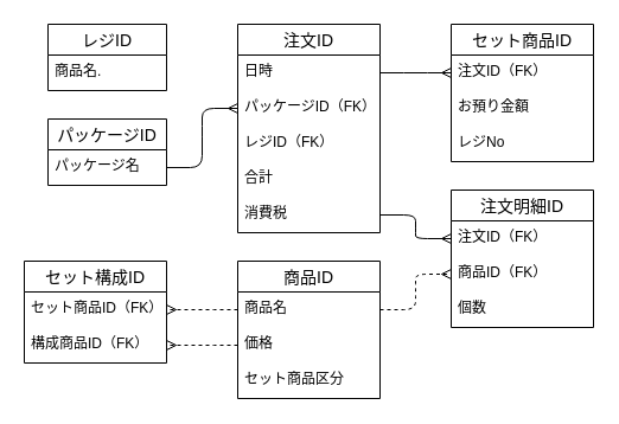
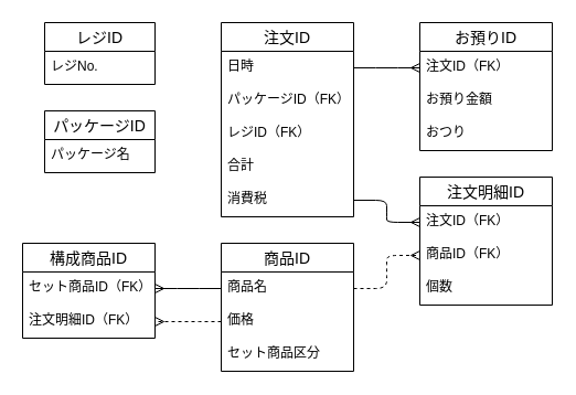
  <mxCell id="0" />
  <mxCell id="1" parent="0" />
  <mxCell id="2" value="注文明細ID" style="swimlane;fontStyle=0;childLayout=stackLayout;horizontal=1;startSize=26;horizontalStack=0;resizeParent=1;resizeParentMax=0;resizeLast=0;collapsible=1;marginBottom=0;align=center;fontSize=14;" parent="1" vertex="1"><mxGeometry x="380" y="160" width="120" height="116" as="geometry" /></mxCell>
  <mxCell id="3" value="注文ID（FK）" style="text;strokeColor=none;fillColor=none;spacingLeft=4;spacingRight=4;overflow=hidden;rotatable=0;points=[[0,0.5],[1,0.5]];portConstraint=eastwest;fontSize=12;" parent="2" vertex="1"><mxGeometry y="26" width="120" height="30" as="geometry" /></mxCell>
  <mxCell id="4" value="商品ID（FK）" style="text;strokeColor=none;fillColor=none;spacingLeft=4;spacingRight=4;overflow=hidden;rotatable=0;points=[[0,0.5],[1,0.5]];portConstraint=eastwest;fontSize=12;" parent="2" vertex="1"><mxGeometry y="56" width="120" height="30" as="geometry" /></mxCell>
  <mxCell id="5" value="個数" style="text;strokeColor=none;fillColor=none;spacingLeft=4;spacingRight=4;overflow=hidden;rotatable=0;points=[[0,0.5],[1,0.5]];portConstraint=eastwest;fontSize=12;" parent="2" vertex="1"><mxGeometry y="86" width="120" height="30" as="geometry" /></mxCell>
  <mxCell id="6" value="注文ID" style="swimlane;fontStyle=0;childLayout=stackLayout;horizontal=1;startSize=26;horizontalStack=0;resizeParent=1;resizeParentMax=0;resizeLast=0;collapsible=1;marginBottom=0;align=center;fontSize=14;" parent="1" vertex="1"><mxGeometry x="200" y="20" width="120" height="176" as="geometry" /></mxCell>
  <mxCell id="7" value="日時" style="text;strokeColor=none;fillColor=none;spacingLeft=4;spacingRight=4;overflow=hidden;rotatable=0;points=[[0,0.5],[1,0.5]];portConstraint=eastwest;fontSize=12;" parent="6" vertex="1"><mxGeometry y="26" width="120" height="30" as="geometry" /></mxCell>
  <mxCell id="8" value="パッケージID（FK）" style="text;strokeColor=none;fillColor=none;spacingLeft=4;spacingRight=4;overflow=hidden;rotatable=0;points=[[0,0.5],[1,0.5]];portConstraint=eastwest;fontSize=12;" parent="6" vertex="1"><mxGeometry y="56" width="120" height="30" as="geometry" /></mxCell>
  <mxCell id="9" value="レジID（FK）" style="text;strokeColor=none;fillColor=none;spacingLeft=4;spacingRight=4;overflow=hidden;rotatable=0;points=[[0,0.5],[1,0.5]];portConstraint=eastwest;fontSize=12;" parent="6" vertex="1"><mxGeometry y="86" width="120" height="30" as="geometry" /></mxCell>
  <mxCell id="10" value="合計" style="text;strokeColor=none;fillColor=none;spacingLeft=4;spacingRight=4;overflow=hidden;rotatable=0;points=[[0,0.5],[1,0.5]];portConstraint=eastwest;fontSize=12;" parent="6" vertex="1"><mxGeometry y="116" width="120" height="30" as="geometry" /></mxCell>
  <mxCell id="11" value="消費税" style="text;strokeColor=none;fillColor=none;spacingLeft=4;spacingRight=4;overflow=hidden;rotatable=0;points=[[0,0.5],[1,0.5]];portConstraint=eastwest;fontSize=12;" parent="6" vertex="1"><mxGeometry y="146" width="120" height="30" as="geometry" /></mxCell>
  <mxCell id="12" value="" style="edgeStyle=entityRelationEdgeStyle;fontSize=12;html=1;endArrow=ERmany;exitX=1;exitY=0.5;exitDx=0;exitDy=0;entryX=0;entryY=0.5;entryDx=0;entryDy=0;" parent="1" source="11" target="3" edge="1"><mxGeometry width="100" height="100" relative="1" as="geometry"><mxPoint x="140" y="241" as="sourcePoint" /><mxPoint x="290" y="220" as="targetPoint" /></mxGeometry></mxCell>
  <mxCell id="13" value="レジID" style="swimlane;fontStyle=0;childLayout=stackLayout;horizontal=1;startSize=26;horizontalStack=0;resizeParent=1;resizeParentMax=0;resizeLast=0;collapsible=1;marginBottom=0;align=center;fontSize=14;" parent="1" vertex="1"><mxGeometry x="40" y="20" width="100" height="56" as="geometry" /></mxCell>
- <mxCell id="14" value="商品名." style="text;strokeColor=none;fillColor=none;spacingLeft=4;spacingRight=4;overflow=hidden;rotatable=0;points=[[0,0.5],[1,0.5]];portConstraint=eastwest;fontSize=12;" parent="13" vertex="1"><mxGeometry y="26" width="100" height="30" as="geometry" /></mxCell>
+ <mxCell id="14" value="レジNo." style="text;strokeColor=none;fillColor=none;spacingLeft=4;spacingRight=4;overflow=hidden;rotatable=0;points=[[0,0.5],[1,0.5]];portConstraint=eastwest;fontSize=12;" parent="13" vertex="1"><mxGeometry y="26" width="100" height="30" as="geometry" /></mxCell>
  <mxCell id="15" value="パッケージID" style="swimlane;fontStyle=0;childLayout=stackLayout;horizontal=1;startSize=26;horizontalStack=0;resizeParent=1;resizeParentMax=0;resizeLast=0;collapsible=1;marginBottom=0;align=center;fontSize=14;" parent="1" vertex="1"><mxGeometry x="40" y="100" width="100" height="56" as="geometry" /></mxCell>
  <mxCell id="16" value="パッケージ名" style="text;strokeColor=none;fillColor=none;spacingLeft=4;spacingRight=4;overflow=hidden;rotatable=0;points=[[0,0.5],[1,0.5]];portConstraint=eastwest;fontSize=12;" parent="15" vertex="1"><mxGeometry y="26" width="100" height="30" as="geometry" /></mxCell>
- <mxCell id="17" value="" style="edgeStyle=entityRelationEdgeStyle;fontSize=12;html=1;endArrow=ERmany;exitX=1;exitY=0.5;exitDx=0;exitDy=0;entryX=0;entryY=0.5;entryDx=0;entryDy=0;" parent="1" source="16" target="8" edge="1"><mxGeometry width="100" height="100" relative="1" as="geometry"><mxPoint x="145" y="66" as="sourcePoint" /><mxPoint x="205" y="66" as="targetPoint" /></mxGeometry></mxCell>
  <mxCell id="18" value="商品ID" style="swimlane;fontStyle=0;childLayout=stackLayout;horizontal=1;startSize=26;horizontalStack=0;resizeParent=1;resizeParentMax=0;resizeLast=0;collapsible=1;marginBottom=0;align=center;fontSize=14;" parent="1" vertex="1"><mxGeometry x="200" y="220" width="120" height="116" as="geometry" /></mxCell>
  <mxCell id="19" value="商品名" style="text;strokeColor=none;fillColor=none;spacingLeft=4;spacingRight=4;overflow=hidden;rotatable=0;points=[[0,0.5],[1,0.5]];portConstraint=eastwest;fontSize=12;" parent="18" vertex="1"><mxGeometry y="26" width="120" height="30" as="geometry" /></mxCell>
  <mxCell id="20" value="価格" style="text;strokeColor=none;fillColor=none;spacingLeft=4;spacingRight=4;overflow=hidden;rotatable=0;points=[[0,0.5],[1,0.5]];portConstraint=eastwest;fontSize=12;" parent="18" vertex="1"><mxGeometry y="56" width="120" height="30" as="geometry" /></mxCell>
  <mxCell id="21" value="セット商品区分" style="text;strokeColor=none;fillColor=none;spacingLeft=4;spacingRight=4;overflow=hidden;rotatable=0;points=[[0,0.5],[1,0.5]];portConstraint=eastwest;fontSize=12;" parent="18" vertex="1"><mxGeometry y="86" width="120" height="30" as="geometry" /></mxCell>
- <mxCell id="22" value="セット構成ID" style="swimlane;fontStyle=0;childLayout=stackLayout;horizontal=1;startSize=26;horizontalStack=0;resizeParent=1;resizeParentMax=0;resizeLast=0;collapsible=1;marginBottom=0;align=center;fontSize=14;" parent="1" vertex="1"><mxGeometry x="20" y="220" width="120" height="86" as="geometry" /></mxCell>
+ <mxCell id="22" value="構成商品ID" style="swimlane;fontStyle=0;childLayout=stackLayout;horizontal=1;startSize=26;horizontalStack=0;resizeParent=1;resizeParentMax=0;resizeLast=0;collapsible=1;marginBottom=0;align=center;fontSize=14;" parent="1" vertex="1"><mxGeometry x="20" y="220" width="120" height="86" as="geometry" /></mxCell>
  <mxCell id="23" value="セット商品ID（FK）" style="text;strokeColor=none;fillColor=none;spacingLeft=4;spacingRight=4;overflow=hidden;rotatable=0;points=[[0,0.5],[1,0.5]];portConstraint=eastwest;fontSize=12;" parent="22" vertex="1"><mxGeometry y="26" width="120" height="30" as="geometry" /></mxCell>
- <mxCell id="24" value="構成商品ID（FK）" style="text;strokeColor=none;fillColor=none;spacingLeft=4;spacingRight=4;overflow=hidden;rotatable=0;points=[[0,0.5],[1,0.5]];portConstraint=eastwest;fontSize=12;" parent="22" vertex="1"><mxGeometry y="56" width="120" height="30" as="geometry" /></mxCell>
- <mxCell id="25" value="" style="edgeStyle=entityRelationEdgeStyle;fontSize=12;html=1;endArrow=ERmany;exitX=0;exitY=0.5;exitDx=0;exitDy=0;entryX=1;entryY=0.5;entryDx=0;entryDy=0;dashed=1;" parent="1" source="19" target="23" edge="1"><mxGeometry width="100" height="100" relative="1" as="geometry"><mxPoint x="505" y="146" as="sourcePoint" /><mxPoint x="505" y="266" as="targetPoint" /></mxGeometry></mxCell>
+ <mxCell id="24" value="注文明細ID（FK）" style="text;strokeColor=none;fillColor=none;spacingLeft=4;spacingRight=4;overflow=hidden;rotatable=0;points=[[0,0.5],[1,0.5]];portConstraint=eastwest;fontSize=12;" parent="22" vertex="1"><mxGeometry y="56" width="120" height="30" as="geometry" /></mxCell>
+ <mxCell id="25" value="" style="edgeStyle=entityRelationEdgeStyle;fontSize=12;html=1;endArrow=ERmany;exitX=0;exitY=0.5;exitDx=0;exitDy=0;entryX=1;entryY=0.5;entryDx=0;entryDy=0;" parent="1" source="19" target="23" edge="1"><mxGeometry width="100" height="100" relative="1" as="geometry"><mxPoint x="505" y="146" as="sourcePoint" /><mxPoint x="505" y="266" as="targetPoint" /></mxGeometry></mxCell>
  <mxCell id="26" value="" style="edgeStyle=entityRelationEdgeStyle;fontSize=12;html=1;endArrow=ERmany;entryX=1;entryY=0.5;entryDx=0;entryDy=0;jumpStyle=none;exitX=0;exitY=0.5;exitDx=0;exitDy=0;dashed=1;" parent="1" source="20" target="24" edge="1"><mxGeometry width="100" height="100" relative="1" as="geometry"><mxPoint x="195" y="295" as="sourcePoint" /><mxPoint x="325" y="446" as="targetPoint" /></mxGeometry></mxCell>
  <mxCell id="27" value="" style="edgeStyle=entityRelationEdgeStyle;fontSize=12;html=1;endArrow=ERmany;exitX=1;exitY=0.5;exitDx=0;exitDy=0;entryX=0;entryY=0.5;entryDx=0;entryDy=0;dashed=1;" parent="1" source="19" target="4" edge="1"><mxGeometry width="100" height="100" relative="1" as="geometry"><mxPoint x="145" y="66" as="sourcePoint" /><mxPoint x="205" y="66" as="targetPoint" /></mxGeometry></mxCell>
- <mxCell id="28" value="セット商品ID" style="swimlane;fontStyle=0;childLayout=stackLayout;horizontal=1;startSize=26;horizontalStack=0;resizeParent=1;resizeParentMax=0;resizeLast=0;collapsible=1;marginBottom=0;align=center;fontSize=14;" parent="1" vertex="1"><mxGeometry x="380" y="20" width="120" height="116" as="geometry" /></mxCell>
+ <mxCell id="28" value="お預りID" style="swimlane;fontStyle=0;childLayout=stackLayout;horizontal=1;startSize=26;horizontalStack=0;resizeParent=1;resizeParentMax=0;resizeLast=0;collapsible=1;marginBottom=0;align=center;fontSize=14;" parent="1" vertex="1"><mxGeometry x="380" y="20" width="120" height="116" as="geometry" /></mxCell>
  <mxCell id="29" value="注文ID（FK）" style="text;strokeColor=none;fillColor=none;spacingLeft=4;spacingRight=4;overflow=hidden;rotatable=0;points=[[0,0.5],[1,0.5]];portConstraint=eastwest;fontSize=12;" parent="28" vertex="1"><mxGeometry y="26" width="120" height="30" as="geometry" /></mxCell>
  <mxCell id="30" value="お預り金額" style="text;strokeColor=none;fillColor=none;spacingLeft=4;spacingRight=4;overflow=hidden;rotatable=0;points=[[0,0.5],[1,0.5]];portConstraint=eastwest;fontSize=12;" parent="28" vertex="1"><mxGeometry y="56" width="120" height="30" as="geometry" /></mxCell>
- <mxCell id="31" value="レジNo" style="text;strokeColor=none;fillColor=none;spacingLeft=4;spacingRight=4;overflow=hidden;rotatable=0;points=[[0,0.5],[1,0.5]];portConstraint=eastwest;fontSize=12;" parent="28" vertex="1"><mxGeometry y="86" width="120" height="30" as="geometry" /></mxCell>
+ <mxCell id="31" value="おつり" style="text;strokeColor=none;fillColor=none;spacingLeft=4;spacingRight=4;overflow=hidden;rotatable=0;points=[[0,0.5],[1,0.5]];portConstraint=eastwest;fontSize=12;" parent="28" vertex="1"><mxGeometry y="86" width="120" height="30" as="geometry" /></mxCell>
  <mxCell id="32" value="" style="edgeStyle=entityRelationEdgeStyle;fontSize=12;html=1;endArrow=ERmany;entryX=0;entryY=0.5;entryDx=0;entryDy=0;" parent="1" target="29" edge="1"><mxGeometry width="100" height="100" relative="1" as="geometry"><mxPoint x="320" y="61" as="sourcePoint" /><mxPoint x="205" y="66" as="targetPoint" /></mxGeometry></mxCell>
